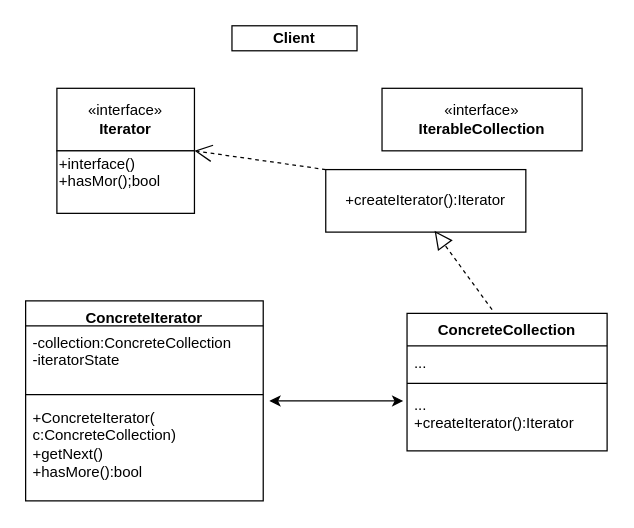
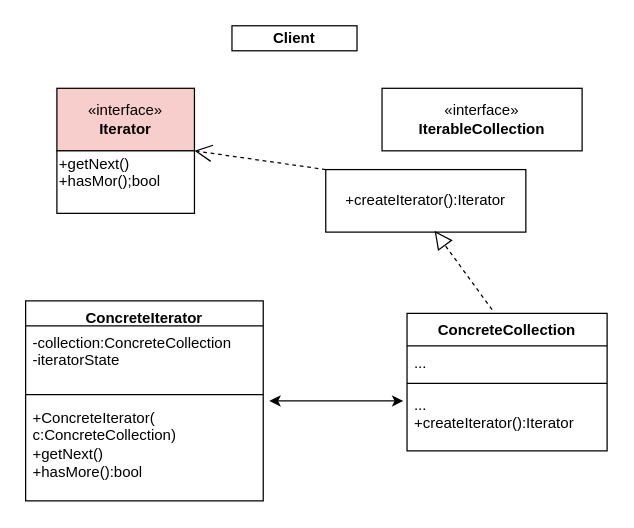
  <mxCell id="0" />
  <mxCell id="1" parent="0" />
  <mxCell id="2" value="&lt;b&gt;Client&lt;/b&gt;" style="rounded=0;whiteSpace=wrap;html=1;" vertex="1" parent="1"><mxGeometry x="185" y="20" width="100" height="20" as="geometry" /></mxCell>
  <mxCell id="3" value="ConcreteIterator" style="swimlane;fontStyle=1;align=center;verticalAlign=top;childLayout=stackLayout;horizontal=1;startSize=20;horizontalStack=0;resizeParent=1;resizeParentMax=0;resizeLast=0;collapsible=1;marginBottom=0;whiteSpace=wrap;html=1;" vertex="1" parent="1"><mxGeometry x="20" y="240" width="190" height="160" as="geometry" /></mxCell>
  <mxCell id="4" value="-collection:ConcreteCollection&lt;div&gt;-iteratorState&lt;/div&gt;&lt;div&gt;&lt;br&gt;&lt;/div&gt;" style="text;strokeColor=none;fillColor=none;align=left;verticalAlign=top;spacingLeft=4;spacingRight=4;overflow=hidden;rotatable=0;points=[[0,0.5],[1,0.5]];portConstraint=eastwest;whiteSpace=wrap;html=1;" vertex="1" parent="3"><mxGeometry y="20" width="190" height="50" as="geometry" /></mxCell>
  <mxCell id="5" value="" style="line;strokeWidth=1;fillColor=none;align=left;verticalAlign=middle;spacingTop=-1;spacingLeft=3;spacingRight=3;rotatable=0;labelPosition=right;points=[];portConstraint=eastwest;strokeColor=inherit;" vertex="1" parent="3"><mxGeometry y="70" width="190" height="10" as="geometry" /></mxCell>
  <mxCell id="6" value="&lt;span style=&quot;text-wrap-mode: nowrap;&quot;&gt;+ConcreteIterator(&lt;/span&gt;&lt;div style=&quot;text-wrap-mode: nowrap;&quot;&gt;c:ConcreteCollection)&lt;/div&gt;&lt;div style=&quot;text-wrap-mode: nowrap;&quot;&gt;+getNext()&lt;/div&gt;&lt;div style=&quot;text-wrap-mode: nowrap;&quot;&gt;+hasMore():bool&lt;/div&gt;" style="text;strokeColor=none;fillColor=none;align=left;verticalAlign=top;spacingLeft=4;spacingRight=4;overflow=hidden;rotatable=0;points=[[0,0.5],[1,0.5]];portConstraint=eastwest;whiteSpace=wrap;html=1;" vertex="1" parent="3"><mxGeometry y="80" width="190" height="80" as="geometry" /></mxCell>
- <mxCell id="7" value="«interface»&lt;br&gt;&lt;b&gt;Iterator&lt;/b&gt;" style="html=1;whiteSpace=wrap;" vertex="1" parent="1"><mxGeometry x="45" y="70" width="110" height="50" as="geometry" /></mxCell>
+ <mxCell id="7" value="«interface»&lt;br&gt;&lt;b&gt;Iterator&lt;/b&gt;" style="html=1;whiteSpace=wrap;fillColor=#f8cecc;" vertex="1" parent="1"><mxGeometry x="45" y="70" width="110" height="50" as="geometry" /></mxCell>
  <mxCell id="8" value="«interface»&lt;br&gt;&lt;b&gt;IterableCollection&lt;/b&gt;" style="html=1;whiteSpace=wrap;" vertex="1" parent="1"><mxGeometry x="305" y="70" width="160" height="50" as="geometry" /></mxCell>
- <mxCell id="9" value="+interface()&lt;div&gt;+hasMor();bool&lt;/div&gt;&lt;div&gt;&lt;br&gt;&lt;/div&gt;" style="html=1;whiteSpace=wrap;align=left;" vertex="1" parent="1"><mxGeometry x="45" y="120" width="110" height="50" as="geometry" /></mxCell>
+ <mxCell id="9" value="+getNext()&lt;div&gt;+hasMor();bool&lt;/div&gt;&lt;div&gt;&lt;br&gt;&lt;/div&gt;" style="html=1;whiteSpace=wrap;align=left;" vertex="1" parent="1"><mxGeometry x="45" y="120" width="110" height="50" as="geometry" /></mxCell>
  <mxCell id="10" value="+createIterator():Iterator" style="html=1;whiteSpace=wrap;" vertex="1" parent="1"><mxGeometry x="260" y="135" width="160" height="50" as="geometry" /></mxCell>
  <mxCell id="11" value="ConcreteCollection" style="swimlane;fontStyle=1;align=center;verticalAlign=top;childLayout=stackLayout;horizontal=1;startSize=26;horizontalStack=0;resizeParent=1;resizeParentMax=0;resizeLast=0;collapsible=1;marginBottom=0;whiteSpace=wrap;html=1;" vertex="1" parent="1"><mxGeometry x="325" y="250" width="160" height="110" as="geometry" /></mxCell>
  <mxCell id="12" value="..." style="text;strokeColor=none;fillColor=none;align=left;verticalAlign=top;spacingLeft=4;spacingRight=4;overflow=hidden;rotatable=0;points=[[0,0.5],[1,0.5]];portConstraint=eastwest;whiteSpace=wrap;html=1;" vertex="1" parent="11"><mxGeometry y="26" width="160" height="26" as="geometry" /></mxCell>
  <mxCell id="13" value="" style="line;strokeWidth=1;fillColor=none;align=left;verticalAlign=middle;spacingTop=-1;spacingLeft=3;spacingRight=3;rotatable=0;labelPosition=right;points=[];portConstraint=eastwest;strokeColor=inherit;" vertex="1" parent="11"><mxGeometry y="52" width="160" height="8" as="geometry" /></mxCell>
  <mxCell id="14" value="...&lt;div&gt;+createIterator():Iterator&lt;/div&gt;" style="text;strokeColor=none;fillColor=none;align=left;verticalAlign=top;spacingLeft=4;spacingRight=4;overflow=hidden;rotatable=0;points=[[0,0.5],[1,0.5]];portConstraint=eastwest;whiteSpace=wrap;html=1;" vertex="1" parent="11"><mxGeometry y="60" width="160" height="50" as="geometry" /></mxCell>
  <mxCell id="15" value="" style="endArrow=open;endSize=12;dashed=1;html=1;rounded=0;entryX=1;entryY=1;entryDx=0;entryDy=0;exitX=0;exitY=0;exitDx=0;exitDy=0;" edge="1" parent="1" source="10" target="7"><mxGeometry width="160" relative="1" as="geometry"><mxPoint x="185" y="220" as="sourcePoint" /><mxPoint x="345" y="220" as="targetPoint" /></mxGeometry></mxCell>
  <mxCell id="16" value="" style="endArrow=block;dashed=1;endFill=0;endSize=12;html=1;rounded=0;entryX=0.544;entryY=0.98;entryDx=0;entryDy=0;entryPerimeter=0;exitX=0.425;exitY=-0.027;exitDx=0;exitDy=0;exitPerimeter=0;" edge="1" parent="1" source="11" target="10"><mxGeometry width="160" relative="1" as="geometry"><mxPoint x="185" y="320" as="sourcePoint" /><mxPoint x="345" y="320" as="targetPoint" /></mxGeometry></mxCell>
  <mxCell id="17" value="" style="endArrow=classic;startArrow=classic;html=1;rounded=0;exitX=1.026;exitY=0;exitDx=0;exitDy=0;exitPerimeter=0;entryX=-0.019;entryY=0.2;entryDx=0;entryDy=0;entryPerimeter=0;" edge="1" parent="1" source="6" target="14"><mxGeometry width="50" height="50" relative="1" as="geometry"><mxPoint x="245" y="240" as="sourcePoint" /><mxPoint x="295" y="190" as="targetPoint" /></mxGeometry></mxCell>
